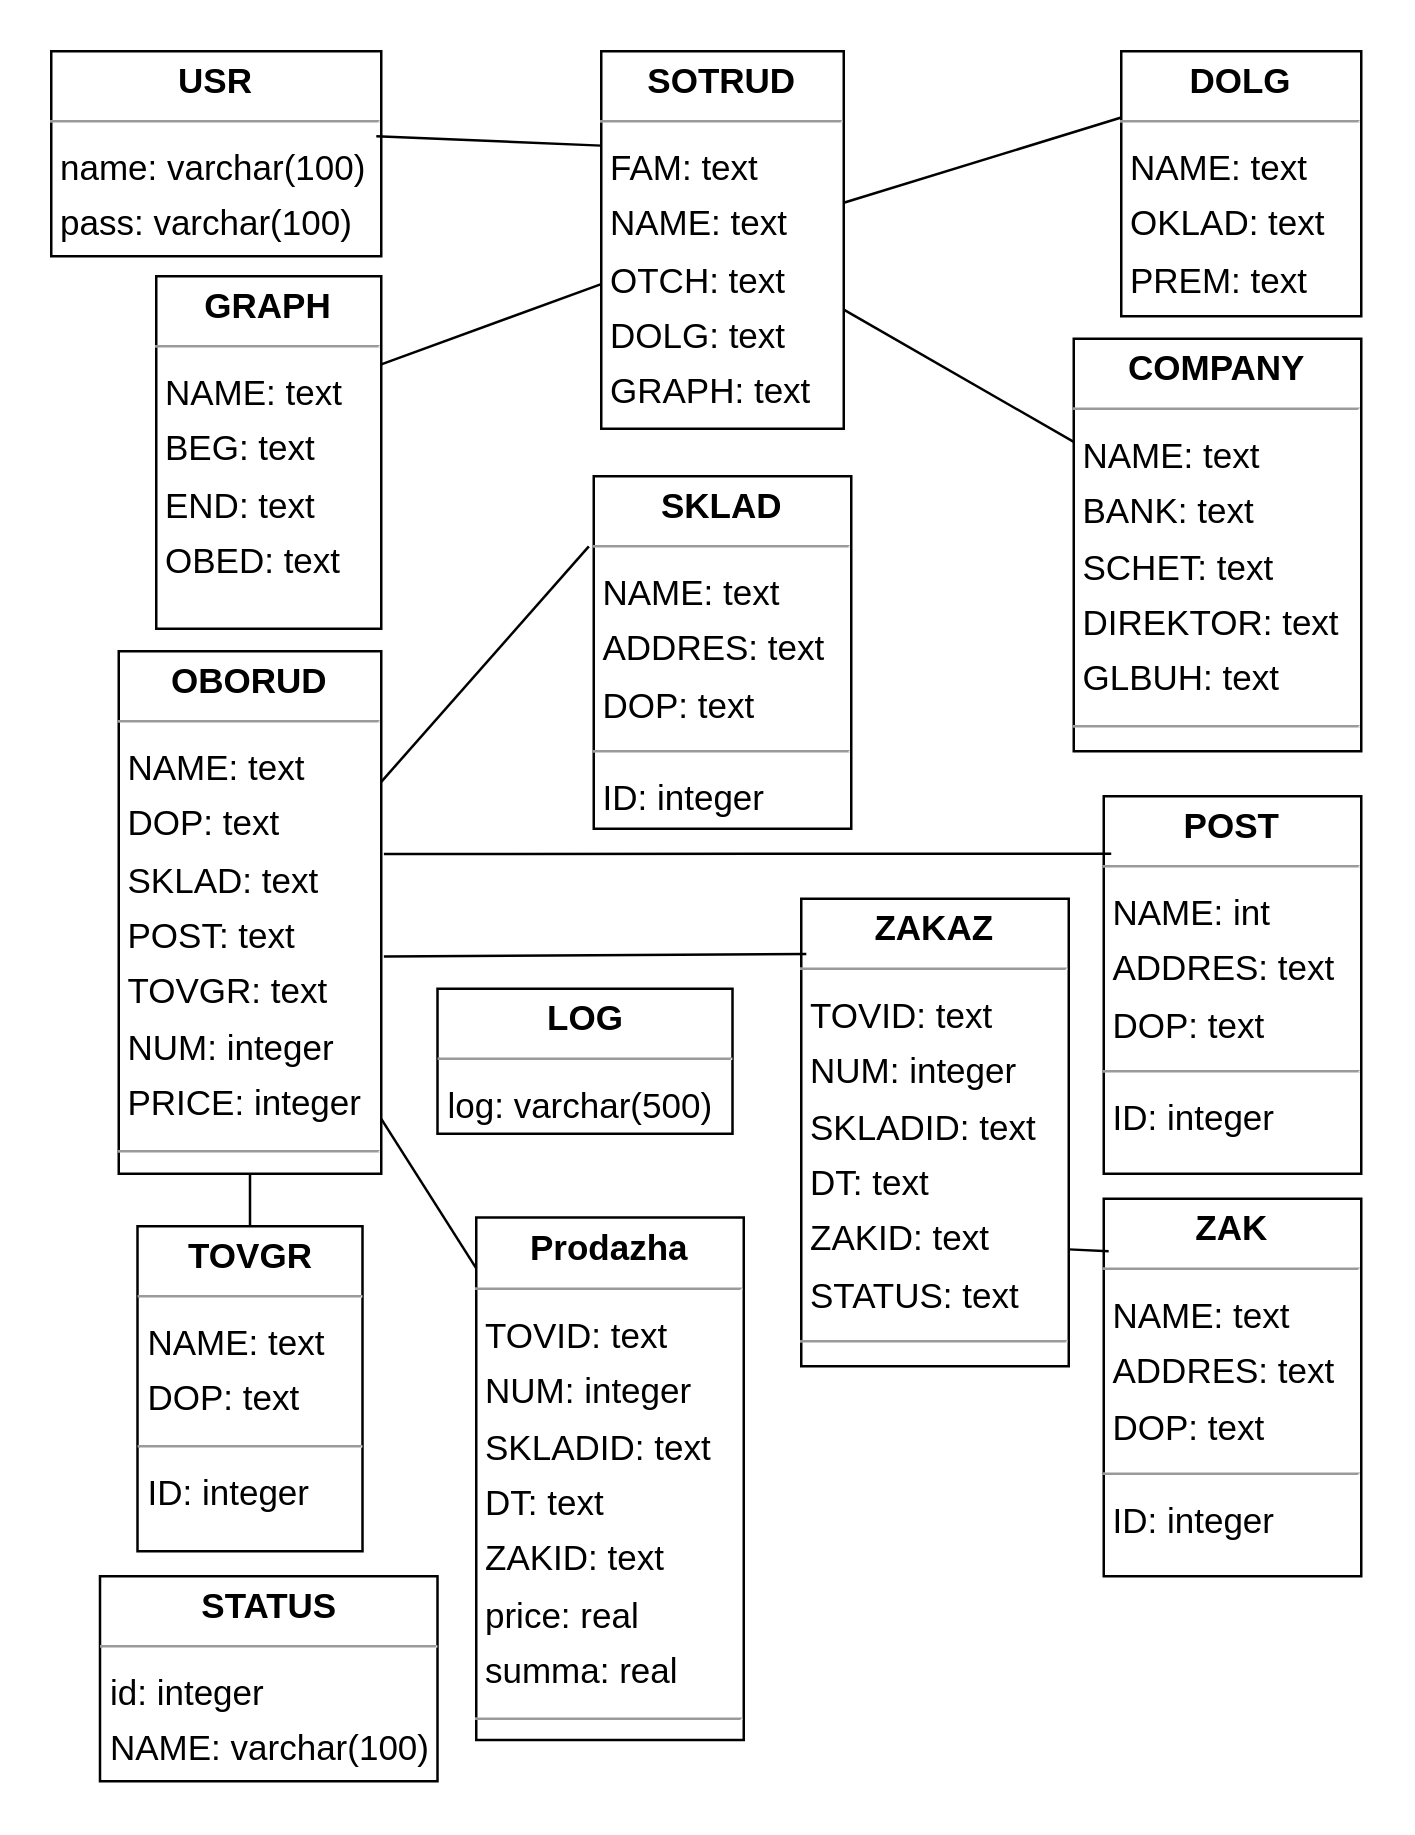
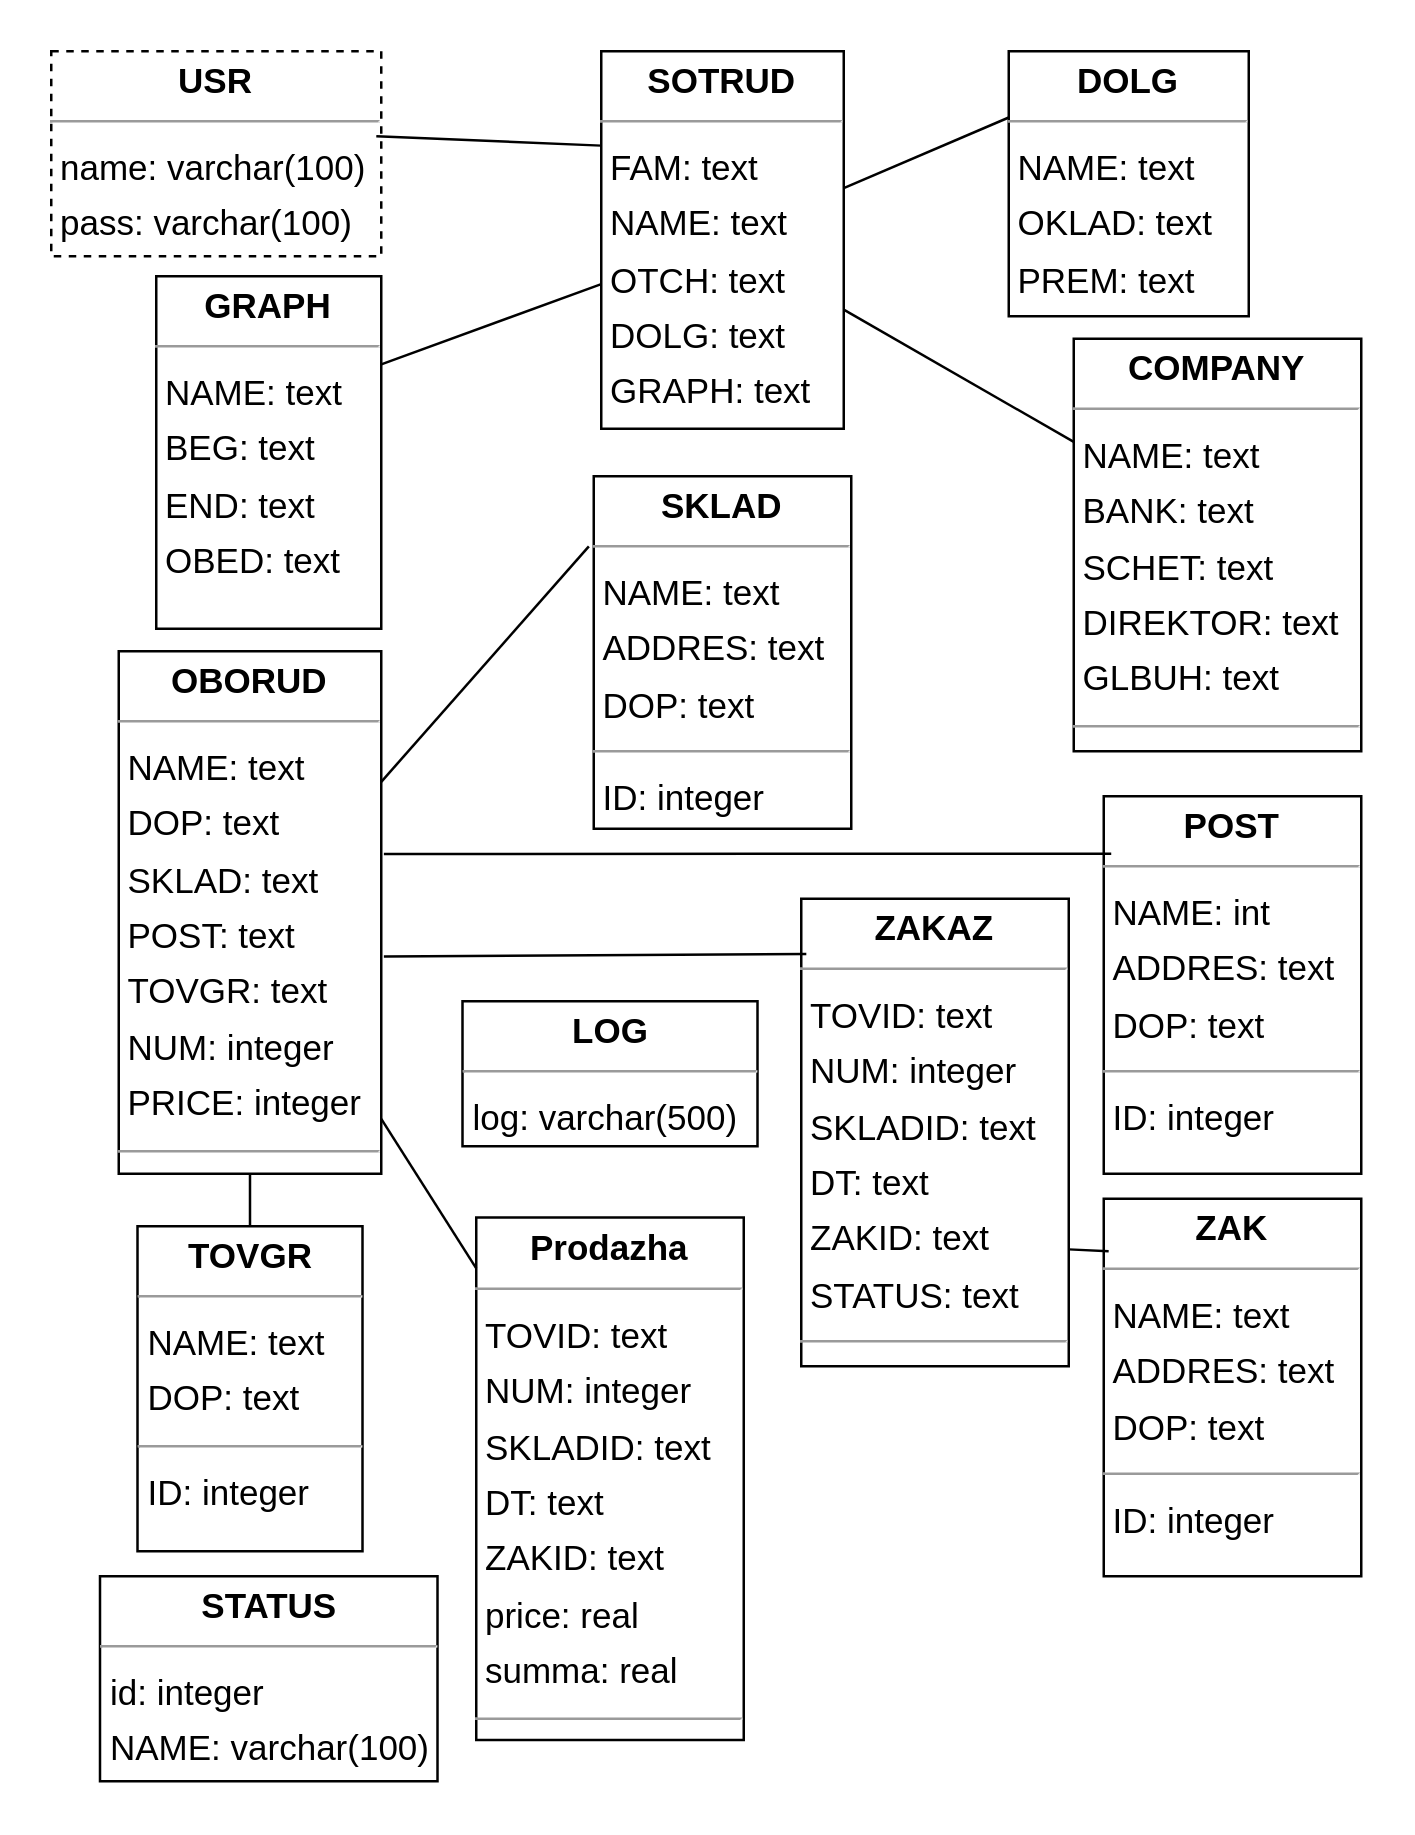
  <mxCell id="0" />
  <mxCell id="1" parent="0" />
  <mxCell id="2" value="&lt;p style=&quot;margin:0px;margin-top:4px;text-align:center;&quot;&gt;&lt;b&gt;COMPANY&lt;/b&gt;&lt;/p&gt;&lt;hr size=&quot;1&quot;/&gt;&lt;p style=&quot;margin:0 0 0 4px;line-height:1.6;&quot;&gt; NAME: text&lt;br/&gt; BANK: text&lt;br/&gt; SCHET: text&lt;br/&gt; DIREKTOR: text&lt;br/&gt; GLBUH: text&lt;/p&gt;&lt;hr size=&quot;1&quot;/&gt;&lt;p style=&quot;margin:0 0 0 4px;line-height:1.6;&quot;&gt; ID: int&lt;/p&gt;" style="verticalAlign=top;align=left;overflow=fill;fontSize=14;fontFamily=Helvetica;html=1;rounded=0;shadow=0;comic=0;labelBackgroundColor=none;strokeWidth=1;" parent="1" vertex="1"><mxGeometry x="429" y="135" width="115" height="165" as="geometry" /></mxCell>
- <mxCell id="3" value="&lt;p style=&quot;margin:0px;margin-top:4px;text-align:center;&quot;&gt;&lt;b&gt;DOLG&lt;/b&gt;&lt;/p&gt;&lt;hr size=&quot;1&quot;/&gt;&lt;p style=&quot;margin:0 0 0 4px;line-height:1.6;&quot;&gt; NAME: text&lt;br/&gt; OKLAD: text&lt;br/&gt; PREM: text&lt;/p&gt;" style="verticalAlign=top;align=left;overflow=fill;fontSize=14;fontFamily=Helvetica;html=1;rounded=0;shadow=0;comic=0;labelBackgroundColor=none;strokeWidth=1;" parent="1" vertex="1"><mxGeometry x="448" y="20" width="96" height="106" as="geometry" /></mxCell>
+ <mxCell id="3" value="&lt;p style=&quot;margin:0px;margin-top:4px;text-align:center;&quot;&gt;&lt;b&gt;DOLG&lt;/b&gt;&lt;/p&gt;&lt;hr size=&quot;1&quot;/&gt;&lt;p style=&quot;margin:0 0 0 4px;line-height:1.6;&quot;&gt; NAME: text&lt;br/&gt; OKLAD: text&lt;br/&gt; PREM: text&lt;/p&gt;" style="verticalAlign=top;align=left;overflow=fill;fontSize=14;fontFamily=Helvetica;html=1;rounded=0;shadow=0;comic=0;labelBackgroundColor=none;strokeWidth=1;" parent="1" vertex="1"><mxGeometry x="403" y="20" width="96" height="106" as="geometry" /></mxCell>
  <mxCell id="4" value="&lt;p style=&quot;margin:0px;margin-top:4px;text-align:center;&quot;&gt;&lt;b&gt;GRAPH&lt;/b&gt;&lt;/p&gt;&lt;hr size=&quot;1&quot;/&gt;&lt;p style=&quot;margin:0 0 0 4px;line-height:1.6;&quot;&gt; NAME: text&lt;br/&gt; BEG: text&lt;br/&gt; END: text&lt;br/&gt; OBED: text&lt;/p&gt;" style="verticalAlign=top;align=left;overflow=fill;fontSize=14;fontFamily=Helvetica;html=1;rounded=0;shadow=0;comic=0;labelBackgroundColor=none;strokeWidth=1;" parent="1" vertex="1"><mxGeometry x="62" y="110" width="90" height="141" as="geometry" /></mxCell>
- <mxCell id="5" value="&lt;p style=&quot;margin:0px;margin-top:4px;text-align:center;&quot;&gt;&lt;b&gt;LOG&lt;/b&gt;&lt;/p&gt;&lt;hr size=&quot;1&quot;/&gt;&lt;p style=&quot;margin:0 0 0 4px;line-height:1.6;&quot;&gt; log: varchar(500)&lt;/p&gt;" style="verticalAlign=top;align=left;overflow=fill;fontSize=14;fontFamily=Helvetica;html=1;rounded=0;shadow=0;comic=0;labelBackgroundColor=none;strokeWidth=1;" parent="1" vertex="1"><mxGeometry x="174.5" y="395" width="118" height="58" as="geometry" /></mxCell>
+ <mxCell id="5" value="&lt;p style=&quot;margin:0px;margin-top:4px;text-align:center;&quot;&gt;&lt;b&gt;LOG&lt;/b&gt;&lt;/p&gt;&lt;hr size=&quot;1&quot;/&gt;&lt;p style=&quot;margin:0 0 0 4px;line-height:1.6;&quot;&gt; log: varchar(500)&lt;/p&gt;" style="verticalAlign=top;align=left;overflow=fill;fontSize=14;fontFamily=Helvetica;html=1;rounded=0;shadow=0;comic=0;labelBackgroundColor=none;strokeWidth=1;" parent="1" vertex="1"><mxGeometry x="184.5" y="400" width="118" height="58" as="geometry" /></mxCell>
  <mxCell id="6" value="&lt;p style=&quot;margin:0px;margin-top:4px;text-align:center;&quot;&gt;&lt;b&gt;POST&lt;/b&gt;&lt;/p&gt;&lt;hr size=&quot;1&quot;/&gt;&lt;p style=&quot;margin:0 0 0 4px;line-height:1.6;&quot;&gt; NAME: int&lt;br/&gt; ADDRES: text&lt;br/&gt; DOP: text&lt;/p&gt;&lt;hr size=&quot;1&quot;/&gt;&lt;p style=&quot;margin:0 0 0 4px;line-height:1.6;&quot;&gt; ID: integer&lt;/p&gt;" style="verticalAlign=top;align=left;overflow=fill;fontSize=14;fontFamily=Helvetica;html=1;rounded=0;shadow=0;comic=0;labelBackgroundColor=none;strokeWidth=1;" parent="1" vertex="1"><mxGeometry x="441" y="318" width="103" height="151" as="geometry" /></mxCell>
  <mxCell id="7" value="&lt;p style=&quot;margin:0px;margin-top:4px;text-align:center;&quot;&gt;&lt;b&gt;Prodazha&lt;/b&gt;&lt;br&gt;&lt;/p&gt;&lt;hr size=&quot;1&quot;&gt;&lt;p style=&quot;margin:0 0 0 4px;line-height:1.6;&quot;&gt; TOVID: text&lt;br&gt; NUM: integer&lt;br&gt; SKLADID: text&lt;br&gt; DT: text&lt;br&gt; ZAKID: text&lt;br&gt; price: real&lt;br&gt; summa: real&lt;/p&gt;&lt;hr size=&quot;1&quot;&gt;&lt;p style=&quot;margin:0 0 0 4px;line-height:1.6;&quot;&gt; ID: integer&lt;/p&gt;" style="verticalAlign=top;align=left;overflow=fill;fontSize=14;fontFamily=Helvetica;html=1;rounded=0;shadow=0;comic=0;labelBackgroundColor=none;strokeWidth=1;" parent="1" vertex="1"><mxGeometry x="190" y="486.5" width="107" height="209" as="geometry" /></mxCell>
  <mxCell id="8" value="&lt;p style=&quot;margin:0px;margin-top:4px;text-align:center;&quot;&gt;&lt;b&gt;SKLAD&lt;/b&gt;&lt;/p&gt;&lt;hr size=&quot;1&quot;/&gt;&lt;p style=&quot;margin:0 0 0 4px;line-height:1.6;&quot;&gt; NAME: text&lt;br/&gt; ADDRES: text&lt;br/&gt; DOP: text&lt;/p&gt;&lt;hr size=&quot;1&quot;/&gt;&lt;p style=&quot;margin:0 0 0 4px;line-height:1.6;&quot;&gt; ID: integer&lt;/p&gt;" style="verticalAlign=top;align=left;overflow=fill;fontSize=14;fontFamily=Helvetica;html=1;rounded=0;shadow=0;comic=0;labelBackgroundColor=none;strokeWidth=1;" parent="1" vertex="1"><mxGeometry x="237" y="190" width="103" height="141" as="geometry" /></mxCell>
  <mxCell id="9" value="&lt;p style=&quot;margin:0px;margin-top:4px;text-align:center;&quot;&gt;&lt;b&gt;SOTRUD&lt;/b&gt;&lt;/p&gt;&lt;hr size=&quot;1&quot;/&gt;&lt;p style=&quot;margin:0 0 0 4px;line-height:1.6;&quot;&gt; FAM: text&lt;br/&gt; NAME: text&lt;br/&gt; OTCH: text&lt;br/&gt; DOLG: text&lt;br/&gt; GRAPH: text&lt;/p&gt;" style="verticalAlign=top;align=left;overflow=fill;fontSize=14;fontFamily=Helvetica;html=1;rounded=0;shadow=0;comic=0;labelBackgroundColor=none;strokeWidth=1;" parent="1" vertex="1"><mxGeometry x="240" y="20" width="97" height="151" as="geometry" /></mxCell>
  <mxCell id="10" value="&lt;p style=&quot;margin:0px;margin-top:4px;text-align:center;&quot;&gt;&lt;b&gt;STATUS&lt;/b&gt;&lt;/p&gt;&lt;hr size=&quot;1&quot;/&gt;&lt;p style=&quot;margin:0 0 0 4px;line-height:1.6;&quot;&gt; id: integer&lt;br/&gt; NAME: varchar(100)&lt;/p&gt;" style="verticalAlign=top;align=left;overflow=fill;fontSize=14;fontFamily=Helvetica;html=1;rounded=0;shadow=0;comic=0;labelBackgroundColor=none;strokeWidth=1;" parent="1" vertex="1"><mxGeometry x="39.5" y="630" width="135" height="82" as="geometry" /></mxCell>
  <mxCell id="11" value="&lt;p style=&quot;margin:0px;margin-top:4px;text-align:center;&quot;&gt;&lt;b&gt;OBORUD&lt;/b&gt;&lt;/p&gt;&lt;hr size=&quot;1&quot;&gt;&lt;p style=&quot;margin:0 0 0 4px;line-height:1.6;&quot;&gt; NAME: text&lt;br&gt; DOP: text&lt;br&gt; SKLAD: text&lt;br&gt; POST: text&lt;br&gt; TOVGR: text&lt;br&gt; NUM: integer&lt;br&gt; PRICE: integer&lt;/p&gt;&lt;hr size=&quot;1&quot;&gt;&lt;p style=&quot;margin:0 0 0 4px;line-height:1.6;&quot;&gt; ID: integer&lt;/p&gt;" style="verticalAlign=top;align=left;overflow=fill;fontSize=14;fontFamily=Helvetica;html=1;rounded=0;shadow=0;comic=0;labelBackgroundColor=none;strokeWidth=1;" parent="1" vertex="1"><mxGeometry x="47" y="260" width="105" height="209" as="geometry" /></mxCell>
  <mxCell id="12" value="&lt;p style=&quot;margin:0px;margin-top:4px;text-align:center;&quot;&gt;&lt;b&gt;TOVGR&lt;/b&gt;&lt;/p&gt;&lt;hr size=&quot;1&quot;/&gt;&lt;p style=&quot;margin:0 0 0 4px;line-height:1.6;&quot;&gt; NAME: text&lt;br/&gt; DOP: text&lt;/p&gt;&lt;hr size=&quot;1&quot;/&gt;&lt;p style=&quot;margin:0 0 0 4px;line-height:1.6;&quot;&gt; ID: integer&lt;/p&gt;" style="verticalAlign=top;align=left;overflow=fill;fontSize=14;fontFamily=Helvetica;html=1;rounded=0;shadow=0;comic=0;labelBackgroundColor=none;strokeWidth=1;" parent="1" vertex="1"><mxGeometry x="54.5" y="490" width="90" height="130" as="geometry" /></mxCell>
- <mxCell id="13" value="&lt;p style=&quot;margin:0px;margin-top:4px;text-align:center;&quot;&gt;&lt;b&gt;USR&lt;/b&gt;&lt;/p&gt;&lt;hr size=&quot;1&quot;/&gt;&lt;p style=&quot;margin:0 0 0 4px;line-height:1.6;&quot;&gt; name: varchar(100)&lt;br/&gt; pass: varchar(100)&lt;/p&gt;" style="verticalAlign=top;align=left;overflow=fill;fontSize=14;fontFamily=Helvetica;html=1;rounded=0;shadow=0;comic=0;labelBackgroundColor=none;strokeWidth=1;" parent="1" vertex="1"><mxGeometry x="20" y="20" width="132" height="82" as="geometry" /></mxCell>
+ <mxCell id="13" value="&lt;p style=&quot;margin:0px;margin-top:4px;text-align:center;&quot;&gt;&lt;b&gt;USR&lt;/b&gt;&lt;/p&gt;&lt;hr size=&quot;1&quot;/&gt;&lt;p style=&quot;margin:0 0 0 4px;line-height:1.6;&quot;&gt; name: varchar(100)&lt;br/&gt; pass: varchar(100)&lt;/p&gt;" style="verticalAlign=top;align=left;overflow=fill;fontSize=14;fontFamily=Helvetica;html=1;rounded=0;shadow=0;comic=0;labelBackgroundColor=none;strokeWidth=1;dashed=1;" parent="1" vertex="1"><mxGeometry x="20" y="20" width="132" height="82" as="geometry" /></mxCell>
  <mxCell id="14" value="&lt;p style=&quot;margin:0px;margin-top:4px;text-align:center;&quot;&gt;&lt;b&gt;ZAK&lt;/b&gt;&lt;/p&gt;&lt;hr size=&quot;1&quot;/&gt;&lt;p style=&quot;margin:0 0 0 4px;line-height:1.6;&quot;&gt; NAME: text&lt;br/&gt; ADDRES: text&lt;br/&gt; DOP: text&lt;/p&gt;&lt;hr size=&quot;1&quot;/&gt;&lt;p style=&quot;margin:0 0 0 4px;line-height:1.6;&quot;&gt; ID: integer&lt;/p&gt;" style="verticalAlign=top;align=left;overflow=fill;fontSize=14;fontFamily=Helvetica;html=1;rounded=0;shadow=0;comic=0;labelBackgroundColor=none;strokeWidth=1;" parent="1" vertex="1"><mxGeometry x="441" y="479" width="103" height="151" as="geometry" /></mxCell>
  <mxCell id="15" value="&lt;p style=&quot;margin:0px;margin-top:4px;text-align:center;&quot;&gt;&lt;b&gt;ZAKAZ&lt;/b&gt;&lt;/p&gt;&lt;hr size=&quot;1&quot;/&gt;&lt;p style=&quot;margin:0 0 0 4px;line-height:1.6;&quot;&gt; TOVID: text&lt;br/&gt; NUM: integer&lt;br/&gt; SKLADID: text&lt;br/&gt; DT: text&lt;br/&gt; ZAKID: text&lt;br/&gt; STATUS: text&lt;/p&gt;&lt;hr size=&quot;1&quot;/&gt;&lt;p style=&quot;margin:0 0 0 4px;line-height:1.6;&quot;&gt; ID: integer&lt;/p&gt;" style="verticalAlign=top;align=left;overflow=fill;fontSize=14;fontFamily=Helvetica;html=1;rounded=0;shadow=0;comic=0;labelBackgroundColor=none;strokeWidth=1;" parent="1" vertex="1"><mxGeometry x="320" y="359" width="107" height="187" as="geometry" /></mxCell>
  <mxCell id="16" value="" style="endArrow=none;html=1;rounded=0;entryX=-0.019;entryY=0.199;entryDx=0;entryDy=0;entryPerimeter=0;exitX=1;exitY=0.25;exitDx=0;exitDy=0;" parent="1" source="11" target="8" edge="1"><mxGeometry width="50" height="50" relative="1" as="geometry"><mxPoint x="660" y="610" as="sourcePoint" /><mxPoint x="710" y="560" as="targetPoint" /></mxGeometry></mxCell>
  <mxCell id="17" value="" style="endArrow=none;html=1;rounded=0;entryX=1.01;entryY=0.388;entryDx=0;entryDy=0;entryPerimeter=0;exitX=0.029;exitY=0.152;exitDx=0;exitDy=0;exitPerimeter=0;" parent="1" source="6" target="11" edge="1"><mxGeometry width="50" height="50" relative="1" as="geometry"><mxPoint x="660" y="610" as="sourcePoint" /><mxPoint x="710" y="560" as="targetPoint" /></mxGeometry></mxCell>
  <mxCell id="18" value="" style="endArrow=none;html=1;rounded=0;entryX=1;entryY=0.75;entryDx=0;entryDy=0;exitX=0.019;exitY=0.139;exitDx=0;exitDy=0;exitPerimeter=0;" parent="1" source="14" target="15" edge="1"><mxGeometry width="50" height="50" relative="1" as="geometry"><mxPoint x="660" y="670" as="sourcePoint" /><mxPoint x="710" y="620" as="targetPoint" /></mxGeometry></mxCell>
  <mxCell id="19" value="" style="endArrow=none;html=1;rounded=0;entryX=1.01;entryY=0.584;entryDx=0;entryDy=0;exitX=0.019;exitY=0.118;exitDx=0;exitDy=0;exitPerimeter=0;entryPerimeter=0;" parent="1" source="15" target="11" edge="1"><mxGeometry width="50" height="50" relative="1" as="geometry"><mxPoint x="660" y="670" as="sourcePoint" /><mxPoint x="710" y="620" as="targetPoint" /></mxGeometry></mxCell>
  <mxCell id="20" value="" style="endArrow=none;html=1;rounded=0;exitX=1;exitY=0.25;exitDx=0;exitDy=0;" parent="1" source="4" target="9" edge="1"><mxGeometry width="50" height="50" relative="1" as="geometry"><mxPoint x="660" y="430" as="sourcePoint" /><mxPoint x="710" y="380" as="targetPoint" /></mxGeometry></mxCell>
  <mxCell id="21" value="" style="endArrow=none;html=1;rounded=0;entryX=0;entryY=0.25;entryDx=0;entryDy=0;exitX=0.985;exitY=0.415;exitDx=0;exitDy=0;exitPerimeter=0;" parent="1" source="13" target="9" edge="1"><mxGeometry width="50" height="50" relative="1" as="geometry"><mxPoint x="660" y="430" as="sourcePoint" /><mxPoint x="710" y="380" as="targetPoint" /></mxGeometry></mxCell>
  <mxCell id="22" value="" style="endArrow=none;html=1;rounded=0;entryX=0;entryY=0.25;entryDx=0;entryDy=0;" parent="1" source="9" target="3" edge="1"><mxGeometry width="50" height="50" relative="1" as="geometry"><mxPoint x="660" y="430" as="sourcePoint" /><mxPoint x="710" y="380" as="targetPoint" /></mxGeometry></mxCell>
  <mxCell id="23" value="" style="endArrow=none;html=1;rounded=0;entryX=0;entryY=0.25;entryDx=0;entryDy=0;" parent="1" source="9" target="2" edge="1"><mxGeometry width="50" height="50" relative="1" as="geometry"><mxPoint x="660" y="430" as="sourcePoint" /><mxPoint x="710" y="380" as="targetPoint" /></mxGeometry></mxCell>
  <mxCell id="24" value="" style="endArrow=none;html=1;rounded=0;entryX=0.5;entryY=1;entryDx=0;entryDy=0;exitX=0.5;exitY=0;exitDx=0;exitDy=0;" parent="1" source="12" target="11" edge="1"><mxGeometry width="50" height="50" relative="1" as="geometry"><mxPoint x="660" y="580" as="sourcePoint" /><mxPoint x="710" y="530" as="targetPoint" /></mxGeometry></mxCell>
  <mxCell id="25" value="" style="endArrow=none;html=1;rounded=0;" parent="1" source="7" target="11" edge="1"><mxGeometry width="50" height="50" relative="1" as="geometry"><mxPoint x="660" y="580" as="sourcePoint" /><mxPoint x="710" y="530" as="targetPoint" /></mxGeometry></mxCell>
